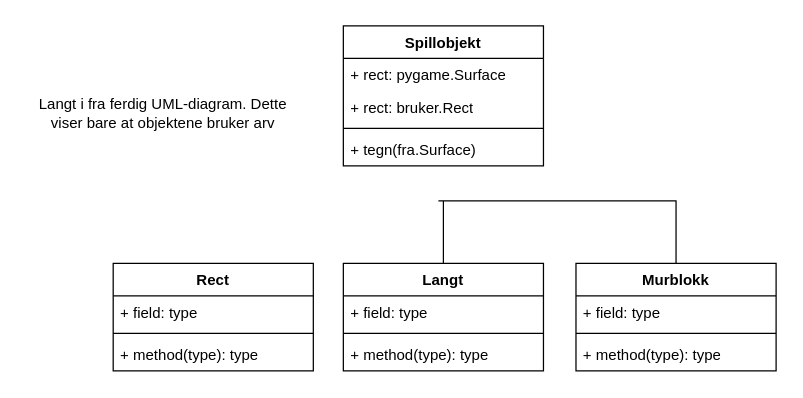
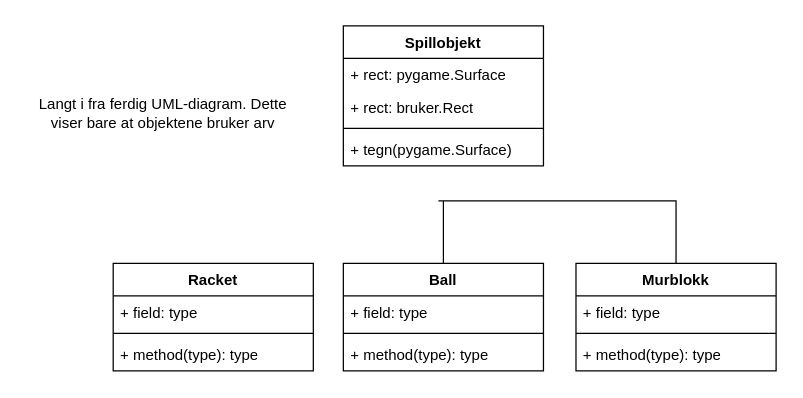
  <mxCell id="0" />
  <mxCell id="1" parent="0" />
  <mxCell id="2" value="Spillobjekt" style="swimlane;fontStyle=1;align=center;verticalAlign=top;childLayout=stackLayout;horizontal=1;startSize=26;horizontalStack=0;resizeParent=1;resizeParentMax=0;resizeLast=0;collapsible=1;marginBottom=0;whiteSpace=wrap;html=1;" vertex="1" parent="1"><mxGeometry x="274" y="20" width="160" height="112" as="geometry" /></mxCell>
  <mxCell id="3" value="+ rect: pygame.Surface" style="text;strokeColor=none;fillColor=none;align=left;verticalAlign=top;spacingLeft=4;spacingRight=4;overflow=hidden;rotatable=0;points=[[0,0.5],[1,0.5]];portConstraint=eastwest;whiteSpace=wrap;html=1;" vertex="1" parent="2"><mxGeometry y="26" width="160" height="26" as="geometry" /></mxCell>
  <mxCell id="4" value="+ rect: bruker.Rect" style="text;strokeColor=none;fillColor=none;align=left;verticalAlign=top;spacingLeft=4;spacingRight=4;overflow=hidden;rotatable=0;points=[[0,0.5],[1,0.5]];portConstraint=eastwest;whiteSpace=wrap;html=1;" vertex="1" parent="2"><mxGeometry y="52" width="160" height="26" as="geometry" /></mxCell>
  <mxCell id="5" value="" style="line;strokeWidth=1;fillColor=none;align=left;verticalAlign=middle;spacingTop=-1;spacingLeft=3;spacingRight=3;rotatable=0;labelPosition=right;points=[];portConstraint=eastwest;strokeColor=inherit;" vertex="1" parent="2"><mxGeometry y="78" width="160" height="8" as="geometry" /></mxCell>
- <mxCell id="6" value="+ tegn(fra.Surface)" style="text;strokeColor=none;fillColor=none;align=left;verticalAlign=top;spacingLeft=4;spacingRight=4;overflow=hidden;rotatable=0;points=[[0,0.5],[1,0.5]];portConstraint=eastwest;whiteSpace=wrap;html=1;" vertex="1" parent="2"><mxGeometry y="86" width="160" height="26" as="geometry" /></mxCell>
- <mxCell id="7" value="Rect" style="swimlane;fontStyle=1;align=center;verticalAlign=top;childLayout=stackLayout;horizontal=1;startSize=26;horizontalStack=0;resizeParent=1;resizeParentMax=0;resizeLast=0;collapsible=1;marginBottom=0;whiteSpace=wrap;html=1;" vertex="1" parent="1"><mxGeometry x="90" y="210" width="160" height="86" as="geometry" /></mxCell>
+ <mxCell id="6" value="+ tegn(pygame.Surface)" style="text;strokeColor=none;fillColor=none;align=left;verticalAlign=top;spacingLeft=4;spacingRight=4;overflow=hidden;rotatable=0;points=[[0,0.5],[1,0.5]];portConstraint=eastwest;whiteSpace=wrap;html=1;" vertex="1" parent="2"><mxGeometry y="86" width="160" height="26" as="geometry" /></mxCell>
+ <mxCell id="7" value="Racket" style="swimlane;fontStyle=1;align=center;verticalAlign=top;childLayout=stackLayout;horizontal=1;startSize=26;horizontalStack=0;resizeParent=1;resizeParentMax=0;resizeLast=0;collapsible=1;marginBottom=0;whiteSpace=wrap;html=1;" vertex="1" parent="1"><mxGeometry x="90" y="210" width="160" height="86" as="geometry" /></mxCell>
  <mxCell id="8" value="+ field: type" style="text;strokeColor=none;fillColor=none;align=left;verticalAlign=top;spacingLeft=4;spacingRight=4;overflow=hidden;rotatable=0;points=[[0,0.5],[1,0.5]];portConstraint=eastwest;whiteSpace=wrap;html=1;" vertex="1" parent="7"><mxGeometry y="26" width="160" height="26" as="geometry" /></mxCell>
  <mxCell id="9" value="" style="line;strokeWidth=1;fillColor=none;align=left;verticalAlign=middle;spacingTop=-1;spacingLeft=3;spacingRight=3;rotatable=0;labelPosition=right;points=[];portConstraint=eastwest;strokeColor=inherit;" vertex="1" parent="7"><mxGeometry y="52" width="160" height="8" as="geometry" /></mxCell>
  <mxCell id="10" value="+ method(type): type" style="text;strokeColor=none;fillColor=none;align=left;verticalAlign=top;spacingLeft=4;spacingRight=4;overflow=hidden;rotatable=0;points=[[0,0.5],[1,0.5]];portConstraint=eastwest;whiteSpace=wrap;html=1;" vertex="1" parent="7"><mxGeometry y="60" width="160" height="26" as="geometry" /></mxCell>
- <mxCell id="11" value="Langt" style="swimlane;fontStyle=1;align=center;verticalAlign=top;childLayout=stackLayout;horizontal=1;startSize=26;horizontalStack=0;resizeParent=1;resizeParentMax=0;resizeLast=0;collapsible=1;marginBottom=0;whiteSpace=wrap;html=1;" vertex="1" parent="1"><mxGeometry x="274" y="210" width="160" height="86" as="geometry" /></mxCell>
+ <mxCell id="11" value="Ball" style="swimlane;fontStyle=1;align=center;verticalAlign=top;childLayout=stackLayout;horizontal=1;startSize=26;horizontalStack=0;resizeParent=1;resizeParentMax=0;resizeLast=0;collapsible=1;marginBottom=0;whiteSpace=wrap;html=1;" vertex="1" parent="1"><mxGeometry x="274" y="210" width="160" height="86" as="geometry" /></mxCell>
  <mxCell id="12" value="+ field: type" style="text;strokeColor=none;fillColor=none;align=left;verticalAlign=top;spacingLeft=4;spacingRight=4;overflow=hidden;rotatable=0;points=[[0,0.5],[1,0.5]];portConstraint=eastwest;whiteSpace=wrap;html=1;" vertex="1" parent="11"><mxGeometry y="26" width="160" height="26" as="geometry" /></mxCell>
  <mxCell id="13" value="" style="line;strokeWidth=1;fillColor=none;align=left;verticalAlign=middle;spacingTop=-1;spacingLeft=3;spacingRight=3;rotatable=0;labelPosition=right;points=[];portConstraint=eastwest;strokeColor=inherit;" vertex="1" parent="11"><mxGeometry y="52" width="160" height="8" as="geometry" /></mxCell>
  <mxCell id="14" value="+ method(type): type" style="text;strokeColor=none;fillColor=none;align=left;verticalAlign=top;spacingLeft=4;spacingRight=4;overflow=hidden;rotatable=0;points=[[0,0.5],[1,0.5]];portConstraint=eastwest;whiteSpace=wrap;html=1;" vertex="1" parent="11"><mxGeometry y="60" width="160" height="26" as="geometry" /></mxCell>
  <mxCell id="15" value="Murblokk" style="swimlane;fontStyle=1;align=center;verticalAlign=top;childLayout=stackLayout;horizontal=1;startSize=26;horizontalStack=0;resizeParent=1;resizeParentMax=0;resizeLast=0;collapsible=1;marginBottom=0;whiteSpace=wrap;html=1;" vertex="1" parent="1"><mxGeometry x="460" y="210" width="160" height="86" as="geometry" /></mxCell>
  <mxCell id="16" value="+ field: type" style="text;strokeColor=none;fillColor=none;align=left;verticalAlign=top;spacingLeft=4;spacingRight=4;overflow=hidden;rotatable=0;points=[[0,0.5],[1,0.5]];portConstraint=eastwest;whiteSpace=wrap;html=1;" vertex="1" parent="15"><mxGeometry y="26" width="160" height="26" as="geometry" /></mxCell>
  <mxCell id="17" value="" style="line;strokeWidth=1;fillColor=none;align=left;verticalAlign=middle;spacingTop=-1;spacingLeft=3;spacingRight=3;rotatable=0;labelPosition=right;points=[];portConstraint=eastwest;strokeColor=inherit;" vertex="1" parent="15"><mxGeometry y="52" width="160" height="8" as="geometry" /></mxCell>
  <mxCell id="18" value="+ method(type): type" style="text;strokeColor=none;fillColor=none;align=left;verticalAlign=top;spacingLeft=4;spacingRight=4;overflow=hidden;rotatable=0;points=[[0,0.5],[1,0.5]];portConstraint=eastwest;whiteSpace=wrap;html=1;" vertex="1" parent="15"><mxGeometry y="60" width="160" height="26" as="geometry" /></mxCell>
  <mxCell id="19" value="" style="endArrow=none;html=1;rounded=0;exitX=0.5;exitY=0;exitDx=0;exitDy=0;" edge="1" parent="1" source="11"><mxGeometry width="50" height="50" relative="1" as="geometry"><mxPoint x="270" y="190" as="sourcePoint" /><mxPoint x="354" y="160" as="targetPoint" /></mxGeometry></mxCell>
  <mxCell id="20" value="" style="endArrow=none;html=1;rounded=0;exitX=0.5;exitY=0;exitDx=0;exitDy=0;" edge="1" parent="1" source="15"><mxGeometry width="50" height="50" relative="1" as="geometry"><mxPoint x="520" y="160" as="sourcePoint" /><mxPoint x="350" y="160" as="targetPoint" /><Array as="points"><mxPoint x="540" y="160" /></Array></mxGeometry></mxCell>
  <mxCell id="21" value="Langt i fra ferdig UML-diagram. Dette viser bare at objektene bruker arv" style="text;html=1;strokeColor=none;fillColor=none;align=center;verticalAlign=middle;whiteSpace=wrap;rounded=0;" vertex="1" parent="1"><mxGeometry x="20" y="60" width="220" height="60" as="geometry" /></mxCell>
